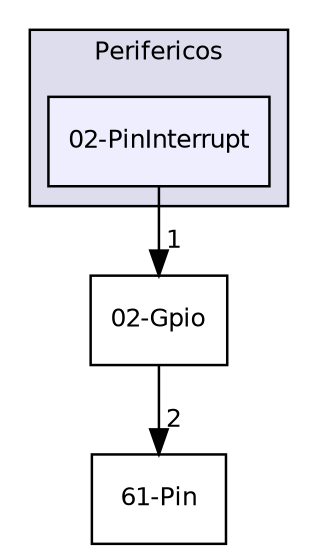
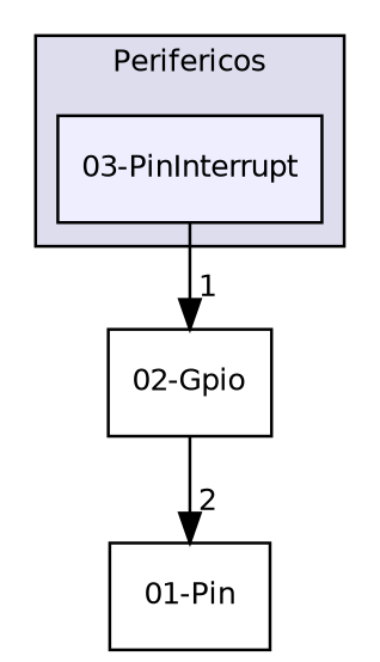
  digraph {
    compound=true
    node [fontname=Helvetica fontsize=10 shape=box]
    edge [labeldistance=1.5 labelfontname=Helvetica labelfontsize=10]
-   n1 [fillcolor="#eeeeff" label="02-PinInterrupt" pencolor=black style=filled]
+   n1 [fillcolor="#eeeeff" label="03-PinInterrupt" pencolor=black style=filled]
    n2 [label="02-Gpio"]
-   n3 [label="61-Pin"]
+   n3 [label="01-Pin"]
    subgraph cluster_1 {
      bgcolor="#ddddee"
      fontname=Helvetica
      fontsize=10
      label=Perifericos
      pencolor=black
      n1
    }
    n1 -> n2 [headlabel=1]
    n2 -> n3 [headlabel=2]
  }
